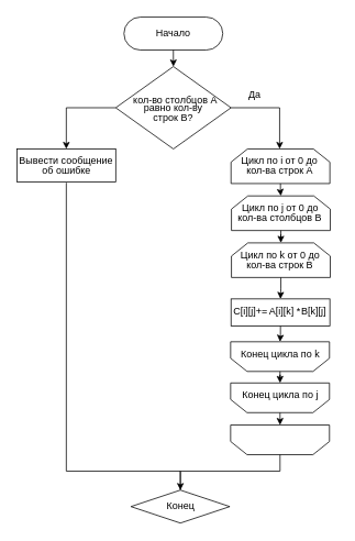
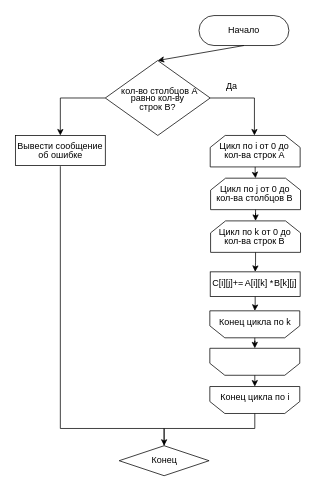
  <mxCell id="0" />
  <mxCell id="1" parent="0" />
- <mxCell id="2" value="Начало" style="rounded=1;whiteSpace=wrap;html=1;arcSize=50;" parent="1" vertex="1"><mxGeometry x="150" y="20" width="120" height="40" as="geometry" /></mxCell>
+ <mxCell id="2" value="Начало" style="rounded=1;whiteSpace=wrap;html=1;arcSize=50;" parent="1" vertex="1"><mxGeometry x="265" y="20" width="120" height="40" as="geometry" /></mxCell>
  <mxCell id="3" value="Конец" style="rhombus;whiteSpace=wrap;html=1;arcSize=50;" parent="1" vertex="1"><mxGeometry x="158.5" y="594" width="120" height="40" as="geometry" /></mxCell>
  <mxCell id="4" value="" style="rhombus;whiteSpace=wrap;html=1;" parent="1" vertex="1"><mxGeometry x="140" y="80" width="140" height="100" as="geometry" /></mxCell>
  <mxCell id="5" value="равно кол-ву" style="text;html=1;strokeColor=none;fillColor=none;align=center;verticalAlign=middle;whiteSpace=wrap;rounded=0;" parent="1" vertex="1"><mxGeometry x="150" y="115" width="120" height="30" as="geometry" /></mxCell>
  <mxCell id="6" value="кол-во столбцов А" style="text;html=1;strokeColor=none;fillColor=none;align=center;verticalAlign=middle;whiteSpace=wrap;rounded=0;" parent="1" vertex="1"><mxGeometry x="160" y="106" width="105" height="30" as="geometry" /></mxCell>
  <mxCell id="7" value="строк B?" style="text;html=1;strokeColor=none;fillColor=none;align=center;verticalAlign=middle;whiteSpace=wrap;rounded=0;" parent="1" vertex="1"><mxGeometry x="180" y="127" width="60" height="30" as="geometry" /></mxCell>
  <mxCell id="8" value="" style="rounded=0;whiteSpace=wrap;html=1;" parent="1" vertex="1"><mxGeometry x="20" y="180" width="120" height="40" as="geometry" /></mxCell>
  <mxCell id="9" value="Вывести сообщение" style="text;html=1;strokeColor=none;fillColor=none;align=center;verticalAlign=middle;whiteSpace=wrap;rounded=0;" parent="1" vertex="1"><mxGeometry x="20" y="180" width="120" height="30" as="geometry" /></mxCell>
  <mxCell id="10" value="об ошибке" style="text;html=1;strokeColor=none;fillColor=none;align=center;verticalAlign=middle;whiteSpace=wrap;rounded=0;" parent="1" vertex="1"><mxGeometry x="35.5" y="191" width="89" height="30" as="geometry" /></mxCell>
  <mxCell id="11" value="" style="shape=loopLimit;whiteSpace=wrap;html=1;" parent="1" vertex="1"><mxGeometry x="280" y="180" width="120" height="42" as="geometry" /></mxCell>
  <mxCell id="12" value="" style="shape=loopLimit;verticalAlign=middle;rounded=0;rotation=-180;editable=1;movable=1;resizable=1;rotatable=1;deletable=1;connectable=1;horizontal=1;whiteSpace=wrap;html=1;" parent="1" vertex="1"><mxGeometry x="279.5" y="515" width="120" height="36" as="geometry" /></mxCell>
  <mxCell id="13" value="Цикл по i от 0 до" style="text;html=1;strokeColor=none;fillColor=none;align=center;verticalAlign=middle;whiteSpace=wrap;rounded=0;" parent="1" vertex="1"><mxGeometry x="289" y="180" width="100" height="30" as="geometry" /></mxCell>
  <mxCell id="14" value="кол-ва строк A" style="text;html=1;strokeColor=none;fillColor=none;align=center;verticalAlign=middle;whiteSpace=wrap;rounded=0;" parent="1" vertex="1"><mxGeometry x="279.5" y="192" width="119" height="30" as="geometry" /></mxCell>
+ <mxCell id="15" value="Конец цикла по i" style="text;html=1;strokeColor=none;fillColor=none;align=center;verticalAlign=middle;whiteSpace=wrap;rounded=0;" parent="1" vertex="1"><mxGeometry x="279.5" y="515" width="120" height="30" as="geometry" /></mxCell>
  <mxCell id="16" value="" style="shape=loopLimit;whiteSpace=wrap;html=1;" parent="1" vertex="1"><mxGeometry x="280.5" y="237" width="120" height="42" as="geometry" /></mxCell>
  <mxCell id="17" value="" style="shape=loopLimit;verticalAlign=middle;rounded=0;rotation=-180;editable=1;movable=1;resizable=1;rotatable=1;deletable=1;connectable=1;horizontal=1;whiteSpace=wrap;html=1;" parent="1" vertex="1"><mxGeometry x="279.5" y="464" width="120" height="36" as="geometry" /></mxCell>
  <mxCell id="18" value="Цикл по j от 0 до" style="text;html=1;strokeColor=none;fillColor=none;align=center;verticalAlign=middle;whiteSpace=wrap;rounded=0;" parent="1" vertex="1"><mxGeometry x="289.5" y="237" width="100" height="30" as="geometry" /></mxCell>
  <mxCell id="19" value="кол-ва столбцов B" style="text;html=1;strokeColor=none;fillColor=none;align=center;verticalAlign=middle;whiteSpace=wrap;rounded=0;" parent="1" vertex="1"><mxGeometry x="280" y="249" width="119" height="30" as="geometry" /></mxCell>
- <mxCell id="20" value="Конец цикла по j" style="text;html=1;strokeColor=none;fillColor=none;align=center;verticalAlign=middle;whiteSpace=wrap;rounded=0;" parent="1" vertex="1"><mxGeometry x="279.5" y="464" width="120" height="30" as="geometry" /></mxCell>
  <mxCell id="21" value="" style="shape=loopLimit;whiteSpace=wrap;html=1;" parent="1" vertex="1"><mxGeometry x="280.5" y="294" width="120" height="42" as="geometry" /></mxCell>
  <mxCell id="22" value="" style="shape=loopLimit;verticalAlign=middle;rounded=0;rotation=-180;editable=1;movable=1;resizable=1;rotatable=1;deletable=1;connectable=1;horizontal=1;whiteSpace=wrap;html=1;" parent="1" vertex="1"><mxGeometry x="279.5" y="414" width="120" height="36" as="geometry" /></mxCell>
  <mxCell id="23" value="Цикл по k от 0 до" style="text;html=1;strokeColor=none;fillColor=none;align=center;verticalAlign=middle;whiteSpace=wrap;rounded=0;" parent="1" vertex="1"><mxGeometry x="289.5" y="294" width="100" height="30" as="geometry" /></mxCell>
  <mxCell id="24" value="кол-ва строк B" style="text;html=1;strokeColor=none;fillColor=none;align=center;verticalAlign=middle;whiteSpace=wrap;rounded=0;" parent="1" vertex="1"><mxGeometry x="280" y="306" width="119" height="30" as="geometry" /></mxCell>
  <mxCell id="25" value="Конец цикла по k" style="text;html=1;strokeColor=none;fillColor=none;align=center;verticalAlign=middle;whiteSpace=wrap;rounded=0;" parent="1" vertex="1"><mxGeometry x="279.5" y="414" width="120" height="30" as="geometry" /></mxCell>
  <mxCell id="26" value="" style="rounded=0;whiteSpace=wrap;html=1;" parent="1" vertex="1"><mxGeometry x="280" y="362" width="120" height="33" as="geometry" /></mxCell>
  <mxCell id="27" value="С[i][j]+=" style="text;html=1;strokeColor=none;fillColor=none;align=center;verticalAlign=middle;whiteSpace=wrap;rounded=0;" parent="1" vertex="1"><mxGeometry x="279.5" y="362" width="47.5" height="30" as="geometry" /></mxCell>
  <mxCell id="28" value="" style="endArrow=classic;html=1;exitX=1;exitY=0.5;exitDx=0;exitDy=0;entryX=0.5;entryY=0;entryDx=0;entryDy=0;edgeStyle=orthogonalEdgeStyle;rounded=0;" parent="1" source="4" target="13" edge="1"><mxGeometry width="50" height="50" relative="1" as="geometry"><mxPoint x="241" y="497" as="sourcePoint" /><mxPoint x="291" y="447" as="targetPoint" /></mxGeometry></mxCell>
  <mxCell id="29" value="" style="endArrow=classic;html=1;edgeStyle=orthogonalEdgeStyle;rounded=0;" parent="1" source="11" target="16" edge="1"><mxGeometry width="50" height="50" relative="1" as="geometry"><mxPoint x="241" y="497" as="sourcePoint" /><mxPoint x="291" y="447" as="targetPoint" /></mxGeometry></mxCell>
  <mxCell id="30" value="" style="endArrow=classic;html=1;edgeStyle=orthogonalEdgeStyle;rounded=0;" parent="1" source="16" target="21" edge="1"><mxGeometry width="50" height="50" relative="1" as="geometry"><mxPoint x="241" y="497" as="sourcePoint" /><mxPoint x="291" y="447" as="targetPoint" /></mxGeometry></mxCell>
  <mxCell id="31" value="" style="endArrow=classic;html=1;edgeStyle=orthogonalEdgeStyle;rounded=0;" parent="1" source="21" target="26" edge="1"><mxGeometry width="50" height="50" relative="1" as="geometry"><mxPoint x="241" y="497" as="sourcePoint" /><mxPoint x="291" y="447" as="targetPoint" /></mxGeometry></mxCell>
  <mxCell id="32" value="" style="endArrow=classic;html=1;edgeStyle=orthogonalEdgeStyle;rounded=0;" parent="1" source="26" target="25" edge="1"><mxGeometry width="50" height="50" relative="1" as="geometry"><mxPoint x="241" y="497" as="sourcePoint" /><mxPoint x="291" y="447" as="targetPoint" /></mxGeometry></mxCell>
  <mxCell id="33" value="" style="endArrow=classic;html=1;edgeStyle=orthogonalEdgeStyle;rounded=0;" parent="1" source="22" target="17" edge="1"><mxGeometry width="50" height="50" relative="1" as="geometry"><mxPoint x="241" y="497" as="sourcePoint" /><mxPoint x="291" y="447" as="targetPoint" /></mxGeometry></mxCell>
  <mxCell id="34" value="" style="endArrow=classic;html=1;edgeStyle=orthogonalEdgeStyle;rounded=0;entryX=0.5;entryY=1;entryDx=0;entryDy=0;exitX=0.5;exitY=0;exitDx=0;exitDy=0;" parent="1" source="17" target="12" edge="1"><mxGeometry width="50" height="50" relative="1" as="geometry"><mxPoint x="241" y="497" as="sourcePoint" /><mxPoint x="365" y="569" as="targetPoint" /></mxGeometry></mxCell>
  <mxCell id="35" value="" style="endArrow=classic;html=1;exitX=0;exitY=0.5;exitDx=0;exitDy=0;entryX=0.5;entryY=0;entryDx=0;entryDy=0;edgeStyle=orthogonalEdgeStyle;rounded=0;" parent="1" source="4" target="9" edge="1"><mxGeometry width="50" height="50" relative="1" as="geometry"><mxPoint x="257" y="440" as="sourcePoint" /><mxPoint x="316" y="393" as="targetPoint" /></mxGeometry></mxCell>
  <mxCell id="36" value="" style="endArrow=classic;html=1;rounded=0;exitX=0.5;exitY=0;exitDx=0;exitDy=0;entryX=0.5;entryY=0;entryDx=0;entryDy=0;edgeStyle=orthogonalEdgeStyle;" parent="1" source="12" target="3" edge="1"><mxGeometry width="50" height="50" relative="1" as="geometry"><mxPoint x="266" y="443" as="sourcePoint" /><mxPoint x="316" y="393" as="targetPoint" /><Array as="points"><mxPoint x="339" y="571" /><mxPoint x="219" y="571" /></Array></mxGeometry></mxCell>
  <mxCell id="37" value="" style="endArrow=none;html=1;rounded=0;exitX=0.5;exitY=1;exitDx=0;exitDy=0;edgeStyle=orthogonalEdgeStyle;entryX=0.5;entryY=0;entryDx=0;entryDy=0;endFill=0;" parent="1" source="10" target="3" edge="1"><mxGeometry width="50" height="50" relative="1" as="geometry"><mxPoint x="266" y="443" as="sourcePoint" /><mxPoint x="218" y="572" as="targetPoint" /><Array as="points"><mxPoint x="80" y="571" /><mxPoint x="219" y="571" /></Array></mxGeometry></mxCell>
  <mxCell id="38" value="" style="endArrow=classic;html=1;rounded=0;exitX=0.5;exitY=1;exitDx=0;exitDy=0;entryX=0.5;entryY=0;entryDx=0;entryDy=0;" parent="1" source="2" target="4" edge="1"><mxGeometry width="50" height="50" relative="1" as="geometry"><mxPoint x="237" y="303" as="sourcePoint" /><mxPoint x="287" y="253" as="targetPoint" /></mxGeometry></mxCell>
  <mxCell id="39" value="Да" style="text;html=1;strokeColor=none;fillColor=none;align=center;verticalAlign=middle;whiteSpace=wrap;rounded=0;" parent="1" vertex="1"><mxGeometry x="278.5" y="100" width="60" height="30" as="geometry" /></mxCell>
  <mxCell id="40" value="A[i][k] *" style="text;html=1;strokeColor=none;fillColor=none;align=center;verticalAlign=middle;whiteSpace=wrap;rounded=0;" parent="1" vertex="1"><mxGeometry x="320.5" y="362" width="48.5" height="30" as="geometry" /></mxCell>
  <mxCell id="41" value="&amp;nbsp;B[k][j]" style="text;html=1;strokeColor=none;fillColor=none;align=center;verticalAlign=middle;whiteSpace=wrap;rounded=0;" parent="1" vertex="1"><mxGeometry x="349" y="362" width="60" height="30" as="geometry" /></mxCell>
